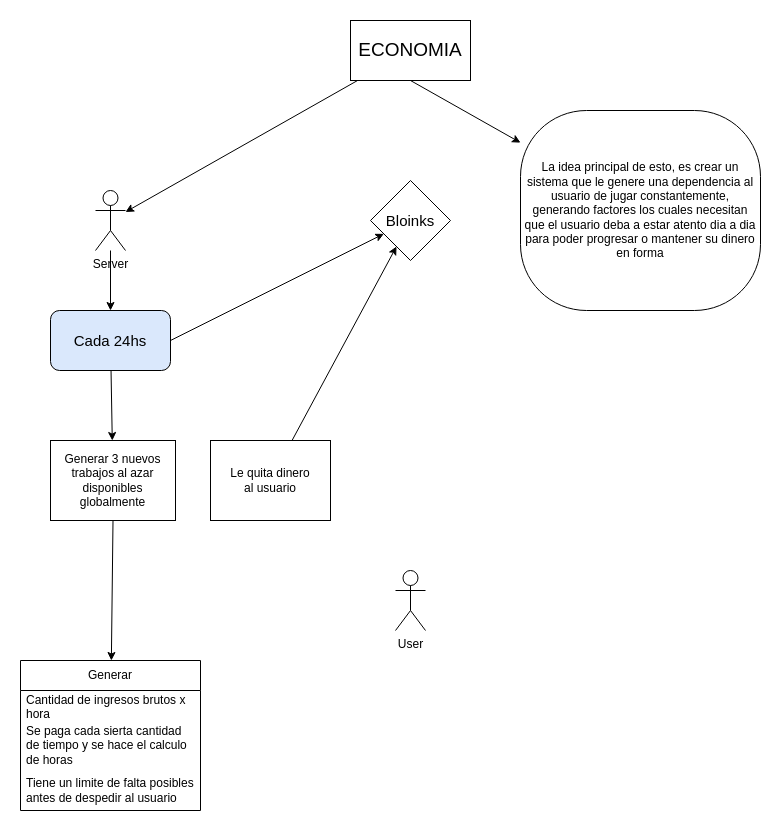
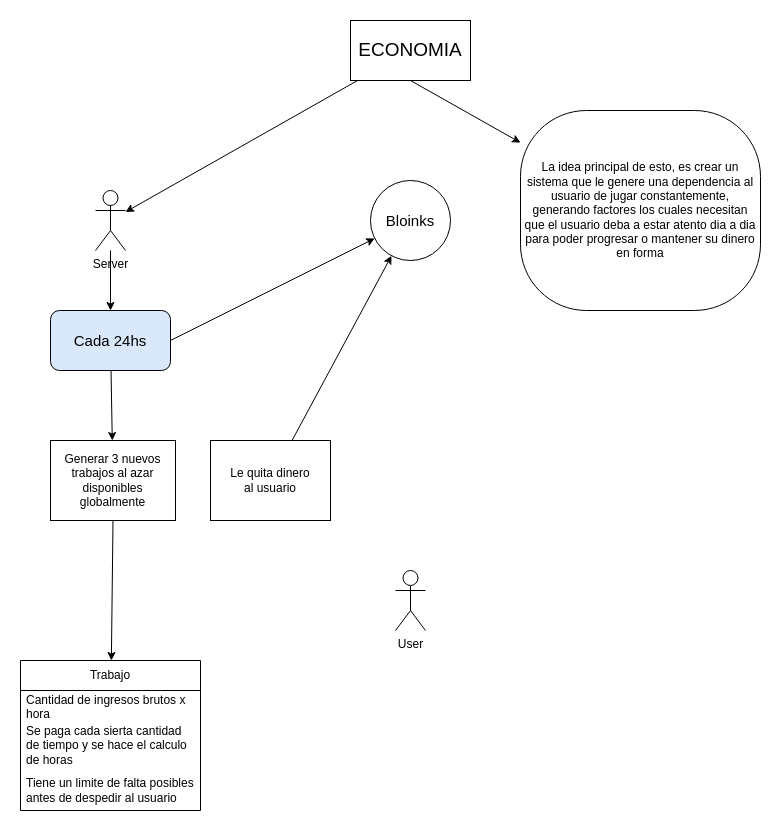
  <mxCell id="0" />
  <mxCell id="1" parent="0" />
  <mxCell id="2" value="ECONOMIA" style="rounded=0;whiteSpace=wrap;html=1;fontSize=19;" vertex="1" parent="1"><mxGeometry x="350" y="20" width="120" height="60" as="geometry" /></mxCell>
  <mxCell id="3" value="User" style="shape=umlActor;verticalLabelPosition=bottom;verticalAlign=top;html=1;outlineConnect=0;" vertex="1" parent="1"><mxGeometry x="395" y="570" width="30" height="60" as="geometry" /></mxCell>
  <mxCell id="4" value="" style="edgeStyle=none;html=1;fontSize=15;" edge="1" parent="1" source="5" target="11"><mxGeometry relative="1" as="geometry" /></mxCell>
  <mxCell id="5" value="Server" style="shape=umlActor;verticalLabelPosition=bottom;verticalAlign=top;html=1;outlineConnect=0;" vertex="1" parent="1"><mxGeometry x="95" y="190" width="30" height="60" as="geometry" /></mxCell>
  <mxCell id="6" value="La idea principal de esto, es crear un sistema que le genere una dependencia al usuario de jugar constantemente, generando factores los cuales necesitan que el usuario deba a estar atento dia a dia para poder progresar o mantener su dinero en forma" style="rounded=1;whiteSpace=wrap;html=1;arcSize=33;" vertex="1" parent="1"><mxGeometry x="520" y="110" width="240" height="200" as="geometry" /></mxCell>
  <mxCell id="7" value="" style="endArrow=classic;html=1;fontSize=19;" edge="1" parent="1" target="6"><mxGeometry width="50" height="50" relative="1" as="geometry"><mxPoint x="410" y="80" as="sourcePoint" /><mxPoint x="350" y="230" as="targetPoint" /></mxGeometry></mxCell>
- <mxCell id="8" value="Bloinks" style="rhombus;whiteSpace=wrap;html=1;fontSize=15;" vertex="1" parent="1"><mxGeometry x="370" y="180" width="80" height="80" as="geometry" /></mxCell>
+ <mxCell id="8" value="Bloinks" style="ellipse;whiteSpace=wrap;html=1;fontSize=15;" vertex="1" parent="1"><mxGeometry x="370" y="180" width="80" height="80" as="geometry" /></mxCell>
  <mxCell id="9" value="" style="edgeStyle=none;html=1;fontSize=15;" edge="1" parent="1" source="11" target="14"><mxGeometry relative="1" as="geometry" /></mxCell>
  <mxCell id="10" style="edgeStyle=none;html=1;exitX=0.5;exitY=1;exitDx=0;exitDy=0;fontSize=12;" edge="1" parent="1" source="11" target="8"><mxGeometry relative="1" as="geometry" /></mxCell>
  <mxCell id="11" value="Cada 24hs" style="rounded=1;whiteSpace=wrap;html=1;fontSize=15;fillColor=#dae8fc;" vertex="1" parent="1"><mxGeometry x="50" y="310" width="120" height="60" as="geometry" /></mxCell>
  <mxCell id="12" value="" style="endArrow=classic;html=1;fontSize=15;" edge="1" parent="1" source="2" target="5"><mxGeometry width="50" height="50" relative="1" as="geometry"><mxPoint x="240" y="320" as="sourcePoint" /><mxPoint x="290" y="270" as="targetPoint" /></mxGeometry></mxCell>
  <mxCell id="13" style="edgeStyle=none;html=1;exitX=0.5;exitY=1;exitDx=0;exitDy=0;fontSize=12;" edge="1" parent="1" source="14" target="17"><mxGeometry relative="1" as="geometry" /></mxCell>
  <mxCell id="14" value="Generar 3 nuevos trabajos al azar disponibles globalmente" style="rounded=0;whiteSpace=wrap;html=1;fontSize=12;" vertex="1" parent="1"><mxGeometry x="50" y="440" width="125" height="80" as="geometry" /></mxCell>
  <mxCell id="15" value="" style="endArrow=classic;html=1;fontSize=12;" edge="1" parent="1" source="16" target="8"><mxGeometry width="50" height="50" relative="1" as="geometry"><mxPoint x="360" y="370" as="sourcePoint" /><mxPoint x="370" y="450" as="targetPoint" /></mxGeometry></mxCell>
  <mxCell id="16" value="Le quita dinero&lt;br&gt;al usuario" style="rounded=0;whiteSpace=wrap;html=1;fontSize=12;" vertex="1" parent="1"><mxGeometry x="210" y="440" width="120" height="80" as="geometry" /></mxCell>
- <mxCell id="17" value="Generar" style="swimlane;fontStyle=0;childLayout=stackLayout;horizontal=1;startSize=30;horizontalStack=0;resizeParent=1;resizeParentMax=0;resizeLast=0;collapsible=1;marginBottom=0;whiteSpace=wrap;html=1;fontSize=12;" vertex="1" parent="1"><mxGeometry x="20" y="660" width="180" height="150" as="geometry" /></mxCell>
+ <mxCell id="17" value="Trabajo" style="swimlane;fontStyle=0;childLayout=stackLayout;horizontal=1;startSize=30;horizontalStack=0;resizeParent=1;resizeParentMax=0;resizeLast=0;collapsible=1;marginBottom=0;whiteSpace=wrap;html=1;fontSize=12;" vertex="1" parent="1"><mxGeometry x="20" y="660" width="180" height="150" as="geometry" /></mxCell>
  <mxCell id="18" value="Cantidad de ingresos brutos x hora" style="text;strokeColor=none;fillColor=none;align=left;verticalAlign=middle;spacingLeft=4;spacingRight=4;overflow=hidden;points=[[0,0.5],[1,0.5]];portConstraint=eastwest;rotatable=0;whiteSpace=wrap;html=1;fontSize=12;" vertex="1" parent="17"><mxGeometry y="30" width="180" height="30" as="geometry" /></mxCell>
  <mxCell id="19" value="Se paga cada sierta cantidad de tiempo y se hace el calculo de horas" style="text;strokeColor=none;fillColor=none;align=left;verticalAlign=middle;spacingLeft=4;spacingRight=4;overflow=hidden;points=[[0,0.5],[1,0.5]];portConstraint=eastwest;rotatable=0;whiteSpace=wrap;html=1;fontSize=12;" vertex="1" parent="17"><mxGeometry y="60" width="180" height="50" as="geometry" /></mxCell>
  <mxCell id="20" value="Tiene un limite de falta posibles antes de despedir al usuario" style="text;strokeColor=none;fillColor=none;align=left;verticalAlign=middle;spacingLeft=4;spacingRight=4;overflow=hidden;points=[[0,0.5],[1,0.5]];portConstraint=eastwest;rotatable=0;whiteSpace=wrap;html=1;fontSize=12;" vertex="1" parent="17"><mxGeometry y="110" width="180" height="40" as="geometry" /></mxCell>
